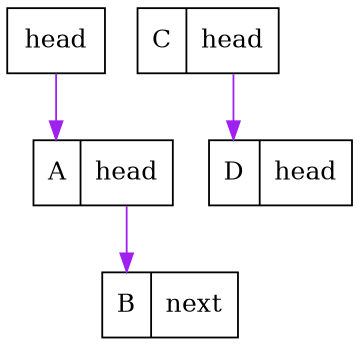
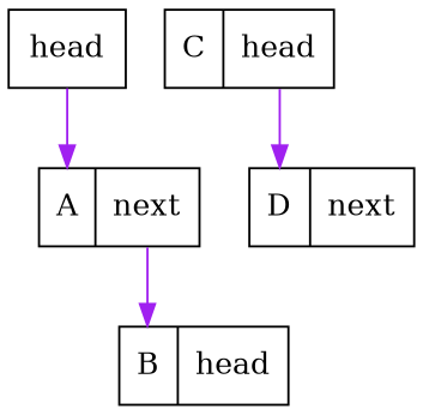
  digraph {
    rankdir=TB
    node [shape=record]
    edge [color=purple headport=f0 tailport=f1]
-   n1 [label="<f0> A|<f1> head"]
-   n2 [label="<f0> B|<f1> next"]
+   n1 [label="<f0> A|<f1> next"]
+   n2 [label="<f0> B|<f1> head"]
    n3 [label="<f0> C|<f1> head"]
-   n4 [label="<f0> D|<f1> head"]
+   n4 [label="<f0> D|<f1> next"]
    n5 [label="<f0> head"]
    n1 -> n2
    n3 -> n4
    n5 -> n1 [tailport=f0]
  }
